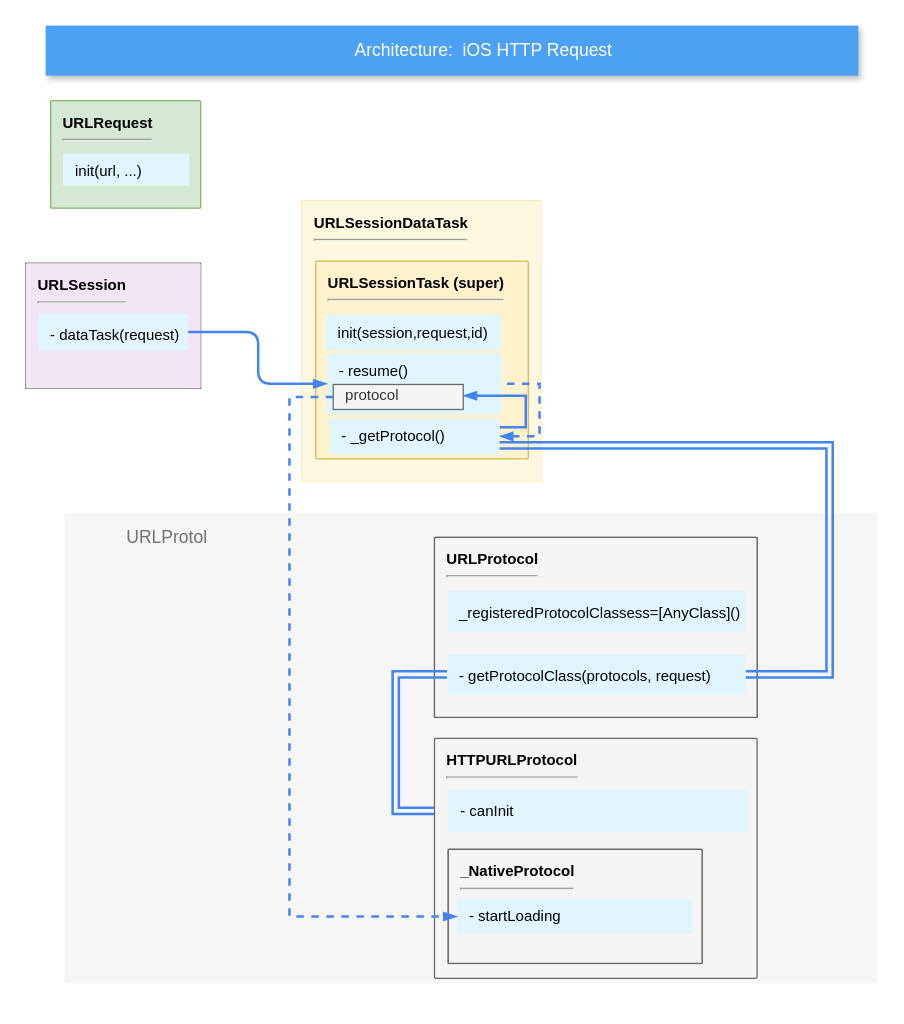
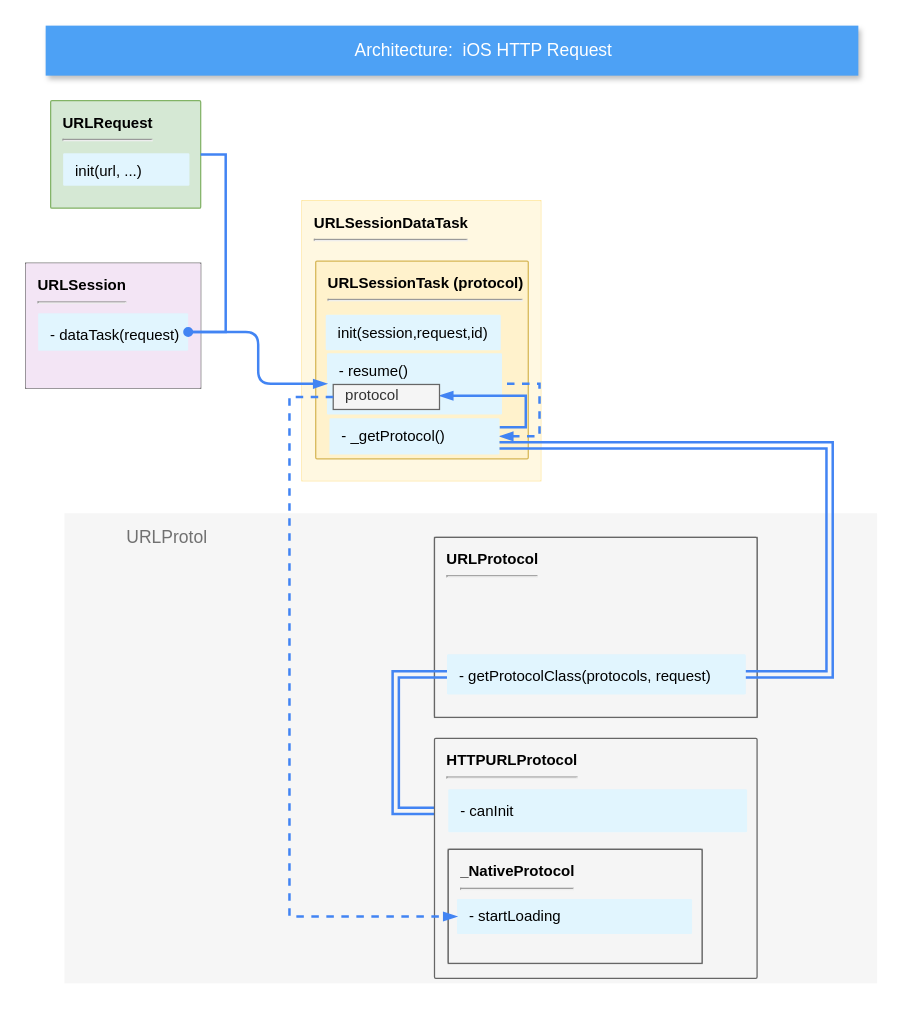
  <mxCell id="0" />
  <mxCell id="1" parent="0" />
  <mxCell id="2" value="Architecture:&amp;nbsp; iOS HTTP Request" style="fillColor=#4DA1F5;strokeColor=none;shadow=1;gradientColor=none;fontSize=14;align=center;spacingLeft=50;fontColor=#ffffff;html=1;" parent="1" vertex="1"><mxGeometry x="36" width="650" height="40" as="geometry" y="20" /></mxCell>
  <mxCell id="3" value="" style="group" vertex="1" connectable="0" parent="1"><mxGeometry x="20" y="80" width="681" height="717" as="geometry" /></mxCell>
  <mxCell id="4" value="" style="group;fillColor=#f5f5f5;strokeColor=#666666;fontColor=#333333;" vertex="1" connectable="0" parent="3"><mxGeometry y="130" width="140" height="100" as="geometry" /></mxCell>
  <mxCell id="5" value="&lt;b&gt;&lt;font color=&quot;#000000&quot;&gt;URLSession&lt;/font&gt;&lt;/b&gt;&lt;br&gt;&lt;hr&gt;&lt;br&gt;" style="points=[[0,0,0],[0.25,0,0],[0.5,0,0],[0.75,0,0],[1,0,0],[1,0.25,0],[1,0.5,0],[1,0.75,0],[1,1,0],[0.75,1,0],[0.5,1,0],[0.25,1,0],[0,1,0],[0,0.75,0],[0,0.5,0],[0,0.25,0]];rounded=1;absoluteArcSize=1;arcSize=2;html=1;strokeColor=none;gradientColor=none;shadow=0;dashed=0;fontSize=12;fontColor=#9E9E9E;align=left;verticalAlign=top;spacing=10;spacingTop=-4;fillColor=#F3E5F5;" vertex="1" parent="4"><mxGeometry width="140" height="100" as="geometry" /></mxCell>
  <mxCell id="6" value="&lt;span style=&quot;color: rgb(0 , 0 , 0)&quot;&gt;- dataTask(request)&lt;/span&gt;" style="points=[[0,0,0],[0.25,0,0],[0.5,0,0],[0.75,0,0],[1,0,0],[1,0.25,0],[1,0.5,0],[1,0.75,0],[1,1,0],[0.75,1,0],[0.5,1,0],[0.25,1,0],[0,1,0],[0,0.75,0],[0,0.5,0],[0,0.25,0]];rounded=1;absoluteArcSize=1;arcSize=2;html=1;strokeColor=none;gradientColor=none;shadow=0;dashed=0;fontSize=12;fontColor=#9E9E9E;align=left;verticalAlign=top;spacing=10;spacingTop=-4;fillColor=#E1F5FE;" vertex="1" parent="4"><mxGeometry x="10" y="40" width="120" height="30" as="geometry" /></mxCell>
  <mxCell id="7" value="" style="group;strokeColor=#FFE599;" vertex="1" connectable="0" parent="3"><mxGeometry x="221" y="80" width="191" height="224" as="geometry" /></mxCell>
  <mxCell id="8" value="&lt;font color=&quot;#000000&quot;&gt;&lt;b&gt;URLSessionDataTask&lt;br&gt;&lt;/b&gt;&lt;/font&gt;&lt;hr&gt;&lt;font color=&quot;#000000&quot;&gt;&lt;b&gt;&lt;br&gt;&lt;br&gt;&lt;/b&gt;&lt;/font&gt;" style="points=[[0,0,0],[0.25,0,0],[0.5,0,0],[0.75,0,0],[1,0,0],[1,0.25,0],[1,0.5,0],[1,0.75,0],[1,1,0],[0.75,1,0],[0.5,1,0],[0.25,1,0],[0,1,0],[0,0.75,0],[0,0.5,0],[0,0.25,0]];rounded=1;absoluteArcSize=1;arcSize=2;html=1;strokeColor=none;gradientColor=none;shadow=0;dashed=0;fontSize=12;fontColor=#9E9E9E;align=left;verticalAlign=top;spacing=10;spacingTop=-4;fillColor=#FFF8E1;" vertex="1" parent="7"><mxGeometry width="191" height="224.0" as="geometry" /></mxCell>
- <mxCell id="9" value="&lt;b&gt;&lt;font color=&quot;#000000&quot;&gt;URLSessionTask (super)&lt;/font&gt;&lt;/b&gt;&lt;br&gt;&lt;hr&gt;" style="points=[[0,0,0],[0.25,0,0],[0.5,0,0],[0.75,0,0],[1,0,0],[1,0.25,0],[1,0.5,0],[1,0.75,0],[1,1,0],[0.75,1,0],[0.5,1,0],[0.25,1,0],[0,1,0],[0,0.75,0],[0,0.5,0],[0,0.25,0]];rounded=1;absoluteArcSize=1;arcSize=2;html=1;strokeColor=#d6b656;shadow=0;dashed=0;fontSize=12;align=left;verticalAlign=top;spacing=10;spacingTop=-4;fillColor=#fff2cc;" vertex="1" parent="7"><mxGeometry x="11" y="48.314" width="170" height="158.118" as="geometry" /></mxCell>
+ <mxCell id="9" value="&lt;b&gt;&lt;font color=&quot;#000000&quot;&gt;URLSessionTask (protocol)&lt;/font&gt;&lt;/b&gt;&lt;br&gt;&lt;hr&gt;" style="points=[[0,0,0],[0.25,0,0],[0.5,0,0],[0.75,0,0],[1,0,0],[1,0.25,0],[1,0.5,0],[1,0.75,0],[1,1,0],[0.75,1,0],[0.5,1,0],[0.25,1,0],[0,1,0],[0,0.75,0],[0,0.5,0],[0,0.25,0]];rounded=1;absoluteArcSize=1;arcSize=2;html=1;strokeColor=#d6b656;shadow=0;dashed=0;fontSize=12;align=left;verticalAlign=top;spacing=10;spacingTop=-4;fillColor=#fff2cc;" vertex="1" parent="7"><mxGeometry x="11" y="48.314" width="170" height="158.118" as="geometry" /></mxCell>
  <mxCell id="10" value="&lt;span style=&quot;color: rgb(0 , 0 , 0)&quot;&gt;init(session,request,id)&lt;/span&gt;" style="points=[[0,0,0],[0.25,0,0],[0.5,0,0],[0.75,0,0],[1,0,0],[1,0.25,0],[1,0.5,0],[1,0.75,0],[1,1,0],[0.75,1,0],[0.5,1,0],[0.25,1,0],[0,1,0],[0,0.75,0],[0,0.5,0],[0,0.25,0]];rounded=1;absoluteArcSize=1;arcSize=2;html=1;strokeColor=none;gradientColor=none;shadow=0;dashed=0;fontSize=12;fontColor=#9E9E9E;align=left;verticalAlign=top;spacing=10;spacingTop=-7;fillColor=#E1F5FE;" vertex="1" parent="7"><mxGeometry x="19" y="91.137" width="140" height="28.549" as="geometry" /></mxCell>
  <mxCell id="11" style="edgeStyle=elbowEdgeStyle;rounded=0;orthogonalLoop=1;jettySize=auto;html=1;exitX=0;exitY=0.5;exitDx=0;exitDy=0;exitPerimeter=0;startArrow=none;startFill=0;endArrow=blockThin;endFill=1;strokeColor=#4284F3;strokeWidth=2;entryX=1;entryY=0.5;entryDx=0;entryDy=0;entryPerimeter=0;dashed=1;" edge="1" parent="7" source="12" target="14"><mxGeometry relative="1" as="geometry"><mxPoint x="165" y="190" as="targetPoint" /><Array as="points"><mxPoint x="190" y="157.02" /></Array></mxGeometry></mxCell>
  <mxCell id="12" value="&lt;span style=&quot;color: rgb(0 , 0 , 0)&quot;&gt;- resume()&lt;/span&gt;" style="points=[[0,0,0],[0.25,0,0],[0.5,0,0],[0.75,0,0],[1,0,0],[1,0.25,0],[1,0.5,0],[1,0.75,0],[1,1,0],[0.75,1,0],[0.5,1,0],[0.25,1,0],[0,1,0],[0,0.75,0],[0,0.5,0],[0,0.25,0]];rounded=1;absoluteArcSize=1;arcSize=2;html=1;strokeColor=none;gradientColor=none;shadow=0;dashed=0;fontSize=12;fontColor=#9E9E9E;align=left;verticalAlign=top;spacing=10;spacingTop=-7;fillColor=#E1F5FE;" vertex="1" parent="7"><mxGeometry x="20" y="122" width="140" height="49" as="geometry" /></mxCell>
  <mxCell id="13" style="edgeStyle=elbowEdgeStyle;rounded=0;orthogonalLoop=1;jettySize=auto;html=1;startArrow=none;startFill=0;endArrow=blockThin;endFill=1;strokeColor=#4284F3;strokeWidth=2;exitX=1;exitY=0.25;exitDx=0;exitDy=0;exitPerimeter=0;" edge="1" parent="7" source="14" target="15"><mxGeometry relative="1" as="geometry"><Array as="points"><mxPoint x="179" y="156" /></Array></mxGeometry></mxCell>
  <mxCell id="14" value="&lt;span style=&quot;color: rgb(0 , 0 , 0)&quot;&gt;- _getProtocol()&lt;/span&gt;" style="points=[[0,0,0],[0.25,0,0],[0.5,0,0],[0.75,0,0],[1,0,0],[1,0.25,0],[1,0.5,0],[1,0.75,0],[1,1,0],[0.75,1,0],[0.5,1,0],[0.25,1,0],[0,1,0],[0,0.75,0],[0,0.5,0],[0,0.25,0]];rounded=1;absoluteArcSize=1;arcSize=2;html=1;strokeColor=none;gradientColor=none;shadow=0;dashed=0;fontSize=12;fontColor=#9E9E9E;align=left;verticalAlign=top;spacing=10;spacingTop=-7;fillColor=#E1F5FE;" vertex="1" parent="7"><mxGeometry x="22" y="174" width="136" height="29" as="geometry" /></mxCell>
- <mxCell id="15" value="protocol" style="points=[[0,0,0],[0.25,0,0],[0.5,0,0],[0.75,0,0],[1,0,0],[1,0.25,0],[1,0.5,0],[1,0.75,0],[1,1,0],[0.75,1,0],[0.5,1,0],[0.25,1,0],[0,1,0],[0,0.75,0],[0,0.5,0],[0,0.25,0]];rounded=1;absoluteArcSize=1;arcSize=0;html=1;strokeColor=#666666;shadow=0;dashed=0;fontSize=12;fontColor=#333333;align=left;verticalAlign=top;spacing=10;spacingTop=-13;fillColor=#f5f5f5;" vertex="1" parent="7"><mxGeometry x="25" y="147" width="104" height="20" as="geometry" /></mxCell>
+ <mxCell id="15" value="protocol" style="points=[[0,0,0],[0.25,0,0],[0.5,0,0],[0.75,0,0],[1,0,0],[1,0.25,0],[1,0.5,0],[1,0.75,0],[1,1,0],[0.75,1,0],[0.5,1,0],[0.25,1,0],[0,1,0],[0,0.75,0],[0,0.5,0],[0,0.25,0]];rounded=1;absoluteArcSize=1;arcSize=0;html=1;strokeColor=#666666;shadow=0;dashed=0;fontSize=12;fontColor=#333333;align=left;verticalAlign=top;spacing=10;spacingTop=-13;fillColor=#f5f5f5;" vertex="1" parent="7"><mxGeometry x="25" y="147" width="85" height="20" as="geometry" /></mxCell>
  <mxCell id="16" style="edgeStyle=elbowEdgeStyle;rounded=1;orthogonalLoop=1;jettySize=auto;html=1;exitX=1;exitY=0.5;exitDx=0;exitDy=0;exitPerimeter=0;startArrow=none;startFill=0;endArrow=blockThin;endFill=1;strokeColor=#4284F3;strokeWidth=2;" edge="1" parent="3" source="6" target="12"><mxGeometry relative="1" as="geometry"><mxPoint x="218.69" y="159.621" as="targetPoint" /></mxGeometry></mxCell>
  <mxCell id="17" value="" style="group" vertex="1" connectable="0" parent="3"><mxGeometry x="20" width="120" height="86" as="geometry" /></mxCell>
  <mxCell id="18" value="&lt;b&gt;&lt;font color=&quot;#000000&quot;&gt;URLRequest&lt;/font&gt;&lt;/b&gt;&lt;br&gt;&lt;hr&gt;&lt;br&gt;" style="points=[[0,0,0],[0.25,0,0],[0.5,0,0],[0.75,0,0],[1,0,0],[1,0.25,0],[1,0.5,0],[1,0.75,0],[1,1,0],[0.75,1,0],[0.5,1,0],[0.25,1,0],[0,1,0],[0,0.75,0],[0,0.5,0],[0,0.25,0]];rounded=1;absoluteArcSize=1;arcSize=2;html=1;strokeColor=#82b366;shadow=0;dashed=0;fontSize=12;align=left;verticalAlign=top;spacing=10;spacingTop=-4;fillColor=#d5e8d4;" vertex="1" parent="17"><mxGeometry width="120" height="86" as="geometry" /></mxCell>
  <mxCell id="19" value="&lt;span style=&quot;color: rgb(0 , 0 , 0)&quot;&gt;init(url, ...)&lt;/span&gt;" style="points=[[0,0,0],[0.25,0,0],[0.5,0,0],[0.75,0,0],[1,0,0],[1,0.25,0],[1,0.5,0],[1,0.75,0],[1,1,0],[0.75,1,0],[0.5,1,0],[0.25,1,0],[0,1,0],[0,0.75,0],[0,0.5,0],[0,0.25,0]];rounded=1;absoluteArcSize=1;arcSize=2;html=1;strokeColor=none;gradientColor=none;shadow=0;dashed=0;fontSize=12;fontColor=#9E9E9E;align=left;verticalAlign=top;spacing=10;spacingTop=-7;fillColor=#E1F5FE;" vertex="1" parent="17"><mxGeometry x="10" y="42" width="101" height="26" as="geometry" /></mxCell>
+ <mxCell id="20" style="edgeStyle=orthogonalEdgeStyle;rounded=0;orthogonalLoop=1;jettySize=auto;html=1;exitX=1;exitY=0.5;exitDx=0;exitDy=0;exitPerimeter=0;startArrow=none;startFill=0;endArrow=oval;endFill=1;entryX=1;entryY=0.5;entryDx=0;entryDy=0;entryPerimeter=0;strokeWidth=2;strokeColor=#4284F3;" edge="1" parent="3" source="18" target="6"><mxGeometry relative="1" as="geometry"><mxPoint x="180" y="180" as="targetPoint" /></mxGeometry></mxCell>
  <mxCell id="21" value="" style="group" vertex="1" connectable="0" parent="3"><mxGeometry x="31" y="330" width="650" height="387" as="geometry" /></mxCell>
  <mxCell id="22" value="URLProtol" style="fillColor=#F6F6F6;strokeColor=none;shadow=0;gradientColor=none;fontSize=14;align=left;spacing=10;fontColor=#717171;9E9E9E;verticalAlign=top;spacingTop=-4;fontStyle=0;spacingLeft=40;html=1;" vertex="1" parent="21"><mxGeometry width="650" height="376" as="geometry" /></mxCell>
  <mxCell id="23" value="" style="group;fillColor=#f5f5f5;strokeColor=#666666;fontColor=#333333;" vertex="1" connectable="0" parent="21"><mxGeometry x="296" y="19.337" width="258" height="143.954" as="geometry" /></mxCell>
  <mxCell id="24" value="&lt;b&gt;&lt;font color=&quot;#000000&quot;&gt;URLProtocol&lt;/font&gt;&lt;/b&gt;&lt;br&gt;&lt;hr&gt;" style="points=[[0,0,0],[0.25,0,0],[0.5,0,0],[0.75,0,0],[1,0,0],[1,0.25,0],[1,0.5,0],[1,0.75,0],[1,1,0],[0.75,1,0],[0.5,1,0],[0.25,1,0],[0,1,0],[0,0.75,0],[0,0.5,0],[0,0.25,0]];rounded=1;absoluteArcSize=1;arcSize=2;html=1;strokeColor=#666666;shadow=0;dashed=0;fontSize=12;fontColor=#333333;align=left;verticalAlign=top;spacing=10;spacingTop=-4;fillColor=#f5f5f5;" vertex="1" parent="23"><mxGeometry width="258" height="143.954" as="geometry" /></mxCell>
- <mxCell id="25" value="&lt;span style=&quot;color: rgb(0 , 0 , 0)&quot;&gt;_registeredProtocolClassess=[AnyClass]()&lt;/span&gt;" style="points=[[0,0,0],[0.25,0,0],[0.5,0,0],[0.75,0,0],[1,0,0],[1,0.25,0],[1,0.5,0],[1,0.75,0],[1,1,0],[0.75,1,0],[0.5,1,0],[0.25,1,0],[0,1,0],[0,0.75,0],[0,0.5,0],[0,0.25,0]];rounded=1;absoluteArcSize=1;arcSize=2;html=1;strokeColor=none;gradientColor=none;shadow=0;dashed=0;fontSize=12;fontColor=#9E9E9E;align=left;verticalAlign=top;spacing=10;spacingTop=-4;fillColor=#E1F5FE;" vertex="1" parent="23"><mxGeometry x="10" y="42.971" width="239" height="32.229" as="geometry" /></mxCell>
  <mxCell id="26" value="&lt;span style=&quot;color: rgb(0 , 0 , 0)&quot;&gt;- getProtocolClass(protocols, request)&lt;/span&gt;" style="points=[[0,0,0],[0.25,0,0],[0.5,0,0],[0.75,0,0],[1,0,0],[1,0.25,0],[1,0.5,0],[1,0.75,0],[1,1,0],[0.75,1,0],[0.5,1,0],[0.25,1,0],[0,1,0],[0,0.75,0],[0,0.5,0],[0,0.25,0]];rounded=1;absoluteArcSize=1;arcSize=2;html=1;strokeColor=none;gradientColor=none;shadow=0;dashed=0;fontSize=12;fontColor=#9E9E9E;align=left;verticalAlign=top;spacing=10;spacingTop=-4;fillColor=#E1F5FE;" vertex="1" parent="23"><mxGeometry x="10" y="93.423" width="239" height="32.229" as="geometry" /></mxCell>
  <mxCell id="27" style="edgeStyle=elbowEdgeStyle;rounded=0;orthogonalLoop=1;jettySize=auto;html=1;exitX=0;exitY=0.5;exitDx=0;exitDy=0;exitPerimeter=0;startArrow=classic;startFill=1;endArrow=blockThin;endFill=1;strokeColor=#4284F3;strokeWidth=2;shape=link;" edge="1" parent="21" source="26" target="31"><mxGeometry relative="1" as="geometry"><mxPoint x="38" y="224.526" as="targetPoint" /><Array as="points"><mxPoint x="265" y="183.703" /></Array></mxGeometry></mxCell>
  <mxCell id="28" value="" style="group" vertex="1" connectable="0" parent="21"><mxGeometry x="296" y="180" width="258" height="207" as="geometry" /></mxCell>
  <mxCell id="29" value="" style="group" vertex="1" connectable="0" parent="28"><mxGeometry width="258" height="207" as="geometry" /></mxCell>
  <mxCell id="30" value="&lt;b&gt;&lt;font color=&quot;#000000&quot;&gt;HTTPURLProtocol&lt;/font&gt;&lt;/b&gt;&lt;br&gt;&lt;hr&gt;" style="points=[[0,0,0],[0.25,0,0],[0.5,0,0],[0.75,0,0],[1,0,0],[1,0.25,0],[1,0.5,0],[1,0.75,0],[1,1,0],[0.75,1,0],[0.5,1,0],[0.25,1,0],[0,1,0],[0,0.75,0],[0,0.5,0],[0,0.25,0]];rounded=1;absoluteArcSize=1;arcSize=2;html=1;strokeColor=#666666;shadow=0;dashed=0;fontSize=12;fontColor=#333333;align=left;verticalAlign=top;spacing=10;spacingTop=-4;fillColor=#f5f5f5;" vertex="1" parent="29"><mxGeometry width="258" height="192" as="geometry" /></mxCell>
  <mxCell id="31" value="&lt;span style=&quot;color: rgb(0 , 0 , 0)&quot;&gt;- canInit&lt;/span&gt;" style="points=[[0,0,0],[0.25,0,0],[0.5,0,0],[0.75,0,0],[1,0,0],[1,0.25,0],[1,0.5,0],[1,0.75,0],[1,1,0],[0.75,1,0],[0.5,1,0],[0.25,1,0],[0,1,0],[0,0.75,0],[0,0.5,0],[0,0.25,0]];rounded=1;absoluteArcSize=1;arcSize=2;html=1;strokeColor=none;gradientColor=none;shadow=0;dashed=0;fontSize=12;fontColor=#9E9E9E;align=left;verticalAlign=top;spacing=10;spacingTop=-4;fillColor=#E1F5FE;" vertex="1" parent="29"><mxGeometry x="11" y="40.809" width="239" height="34.357" as="geometry" /></mxCell>
  <mxCell id="32" value="" style="group;fillColor=#f5f5f5;strokeColor=#666666;fontColor=#333333;" vertex="1" connectable="0" parent="29"><mxGeometry x="11" y="88.783" width="203" height="91.314" as="geometry" /></mxCell>
  <mxCell id="33" value="&lt;font color=&quot;#000000&quot;&gt;&lt;b&gt;_NativeProtocol&lt;br&gt;&lt;/b&gt;&lt;/font&gt;&lt;hr&gt;" style="points=[[0,0,0],[0.25,0,0],[0.5,0,0],[0.75,0,0],[1,0,0],[1,0.25,0],[1,0.5,0],[1,0.75,0],[1,1,0],[0.75,1,0],[0.5,1,0],[0.25,1,0],[0,1,0],[0,0.75,0],[0,0.5,0],[0,0.25,0]];rounded=1;absoluteArcSize=1;arcSize=2;html=1;strokeColor=#666666;shadow=0;dashed=0;fontSize=12;fontColor=#333333;align=left;verticalAlign=top;spacing=10;spacingTop=-4;fillColor=#f5f5f5;" vertex="1" parent="32"><mxGeometry width="203" height="91.314" as="geometry" /></mxCell>
  <mxCell id="34" value="&lt;span style=&quot;color: rgb(0 , 0 , 0)&quot;&gt;- startLoading&lt;/span&gt;" style="points=[[0,0,0],[0.25,0,0],[0.5,0,0],[0.75,0,0],[1,0,0],[1,0.25,0],[1,0.5,0],[1,0.75,0],[1,1,0],[0.75,1,0],[0.5,1,0],[0.25,1,0],[0,1,0],[0,0.75,0],[0,0.5,0],[0,0.25,0]];rounded=1;absoluteArcSize=1;arcSize=2;html=1;strokeColor=none;gradientColor=none;shadow=0;dashed=0;fontSize=12;fontColor=#9E9E9E;align=left;verticalAlign=top;spacing=10;spacingTop=-8;fillColor=#E1F5FE;" vertex="1" parent="32"><mxGeometry x="7" y="39.749" width="188" height="27.931" as="geometry" /></mxCell>
  <mxCell id="35" style="edgeStyle=elbowEdgeStyle;rounded=0;orthogonalLoop=1;jettySize=auto;html=1;exitX=1;exitY=0.75;exitDx=0;exitDy=0;exitPerimeter=0;startArrow=none;startFill=0;endArrow=blockThin;endFill=1;strokeColor=#4284F3;strokeWidth=2;shape=link;" edge="1" parent="3" source="14" target="26"><mxGeometry relative="1" as="geometry"><mxPoint x="413.862" y="318.931" as="targetPoint" /><Array as="points"><mxPoint x="643" y="250" /><mxPoint x="435" y="219" /></Array></mxGeometry></mxCell>
  <mxCell id="36" style="edgeStyle=elbowEdgeStyle;rounded=0;orthogonalLoop=1;jettySize=auto;html=1;startArrow=none;startFill=0;endArrow=blockThin;endFill=1;strokeColor=#4284F3;strokeWidth=2;dashed=1;" edge="1" parent="3" source="15" target="34"><mxGeometry relative="1" as="geometry"><Array as="points"><mxPoint x="211" y="221" /><mxPoint x="204" y="442" /></Array></mxGeometry></mxCell>
